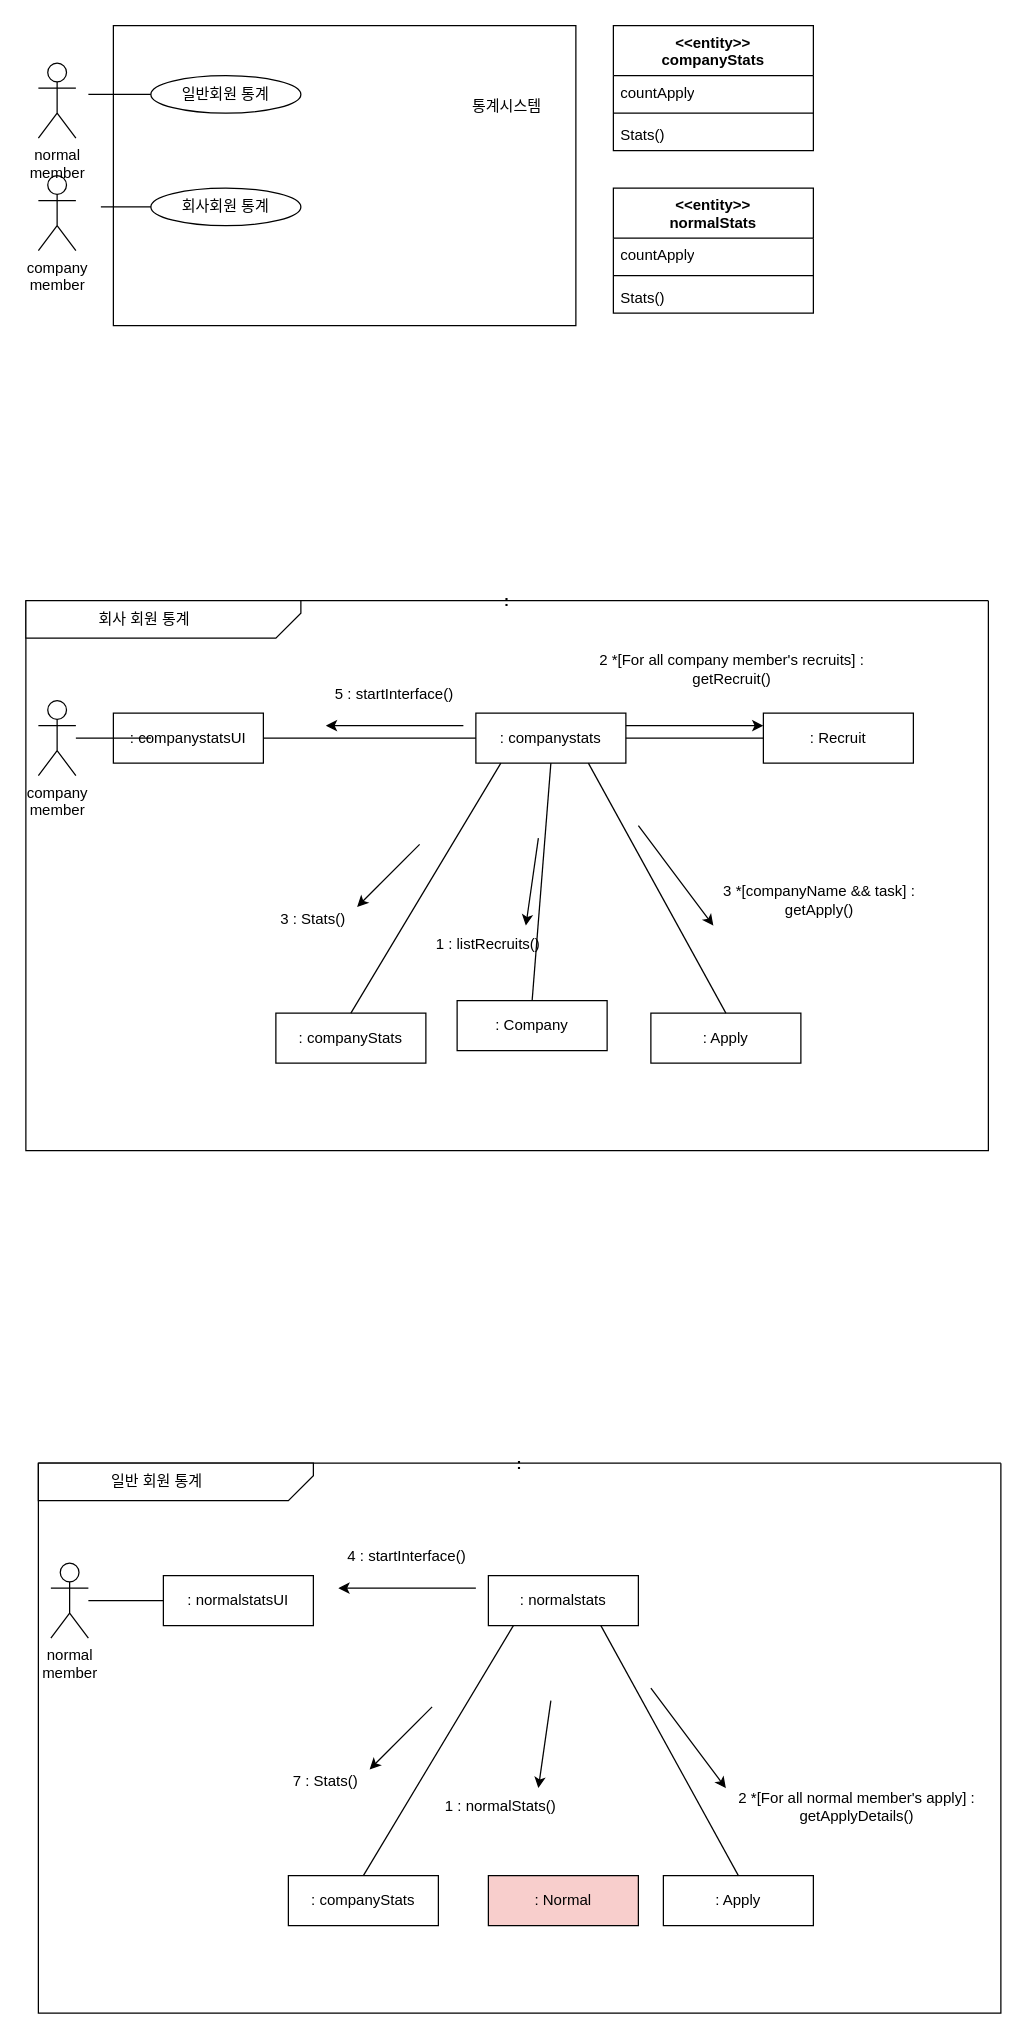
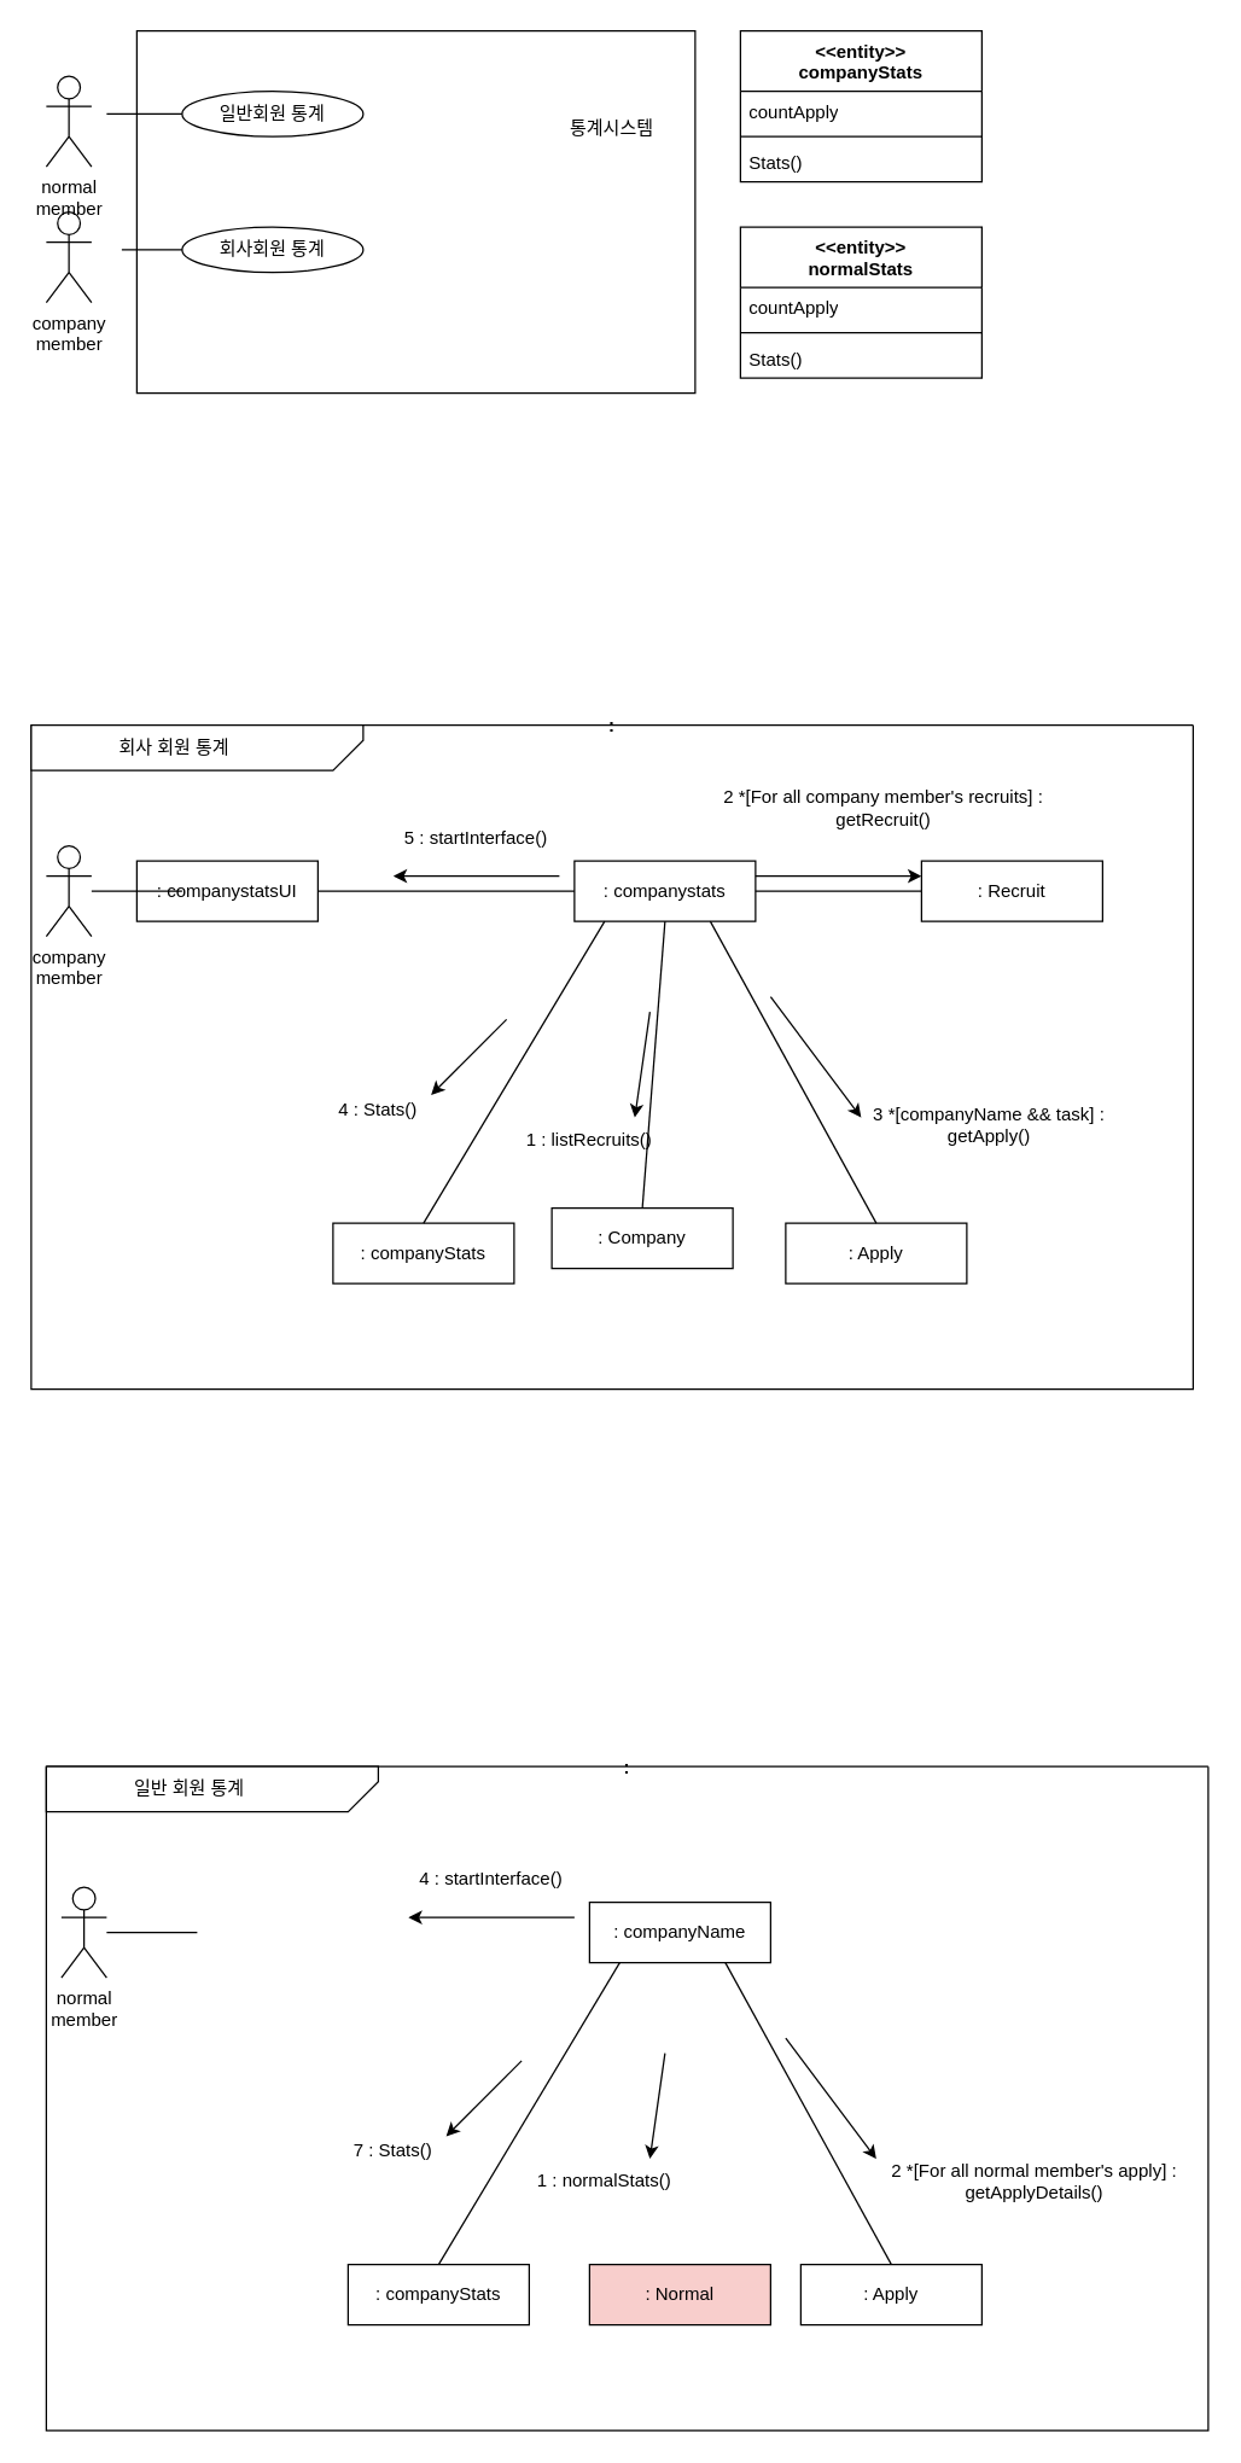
  <mxCell id="0" />
  <mxCell id="1" parent="0" />
  <mxCell id="2" value="" style="rounded=0;whiteSpace=wrap;html=1;" parent="1" vertex="1"><mxGeometry x="90" y="20" width="370" height="240" as="geometry" /></mxCell>
  <mxCell id="3" value="일반회원 통계" style="ellipse;whiteSpace=wrap;html=1;" parent="1" vertex="1"><mxGeometry x="120" y="60" width="120" height="30" as="geometry" /></mxCell>
  <mxCell id="4" value="회사회원 통계" style="ellipse;whiteSpace=wrap;html=1;" parent="1" vertex="1"><mxGeometry x="120" y="150" width="120" height="30" as="geometry" /></mxCell>
  <mxCell id="5" value=":" style="swimlane;startSize=0;" parent="1" vertex="1"><mxGeometry x="20" y="480" width="770" height="440" as="geometry" /></mxCell>
  <mxCell id="6" value="" style="verticalLabelPosition=bottom;verticalAlign=top;html=1;shape=card;whiteSpace=wrap;size=20;arcSize=12;rotation=-180;" parent="5" vertex="1"><mxGeometry width="220" height="30" as="geometry" /></mxCell>
  <mxCell id="7" value="회사 회원 통계" style="text;html=1;strokeColor=none;fillColor=none;align=center;verticalAlign=middle;whiteSpace=wrap;rounded=0;" parent="5" vertex="1"><mxGeometry width="190" height="30" as="geometry" /></mxCell>
  <mxCell id="8" value=": companyStats" style="rounded=0;whiteSpace=wrap;html=1;" parent="5" vertex="1"><mxGeometry x="200" y="330" width="120" height="40" as="geometry" /></mxCell>
  <mxCell id="9" value=": companystatsUI" style="rounded=0;whiteSpace=wrap;html=1;" parent="5" vertex="1"><mxGeometry x="70" y="90" width="120" height="40" as="geometry" /></mxCell>
  <mxCell id="10" value=": companystats" style="rounded=0;whiteSpace=wrap;html=1;" parent="5" vertex="1"><mxGeometry x="360" y="90" width="120" height="40" as="geometry" /></mxCell>
  <mxCell id="11" value="" style="endArrow=none;html=1;rounded=0;entryX=0;entryY=0.5;entryDx=0;entryDy=0;exitX=1;exitY=0.5;exitDx=0;exitDy=0;" parent="5" source="9" target="10" edge="1"><mxGeometry width="50" height="50" relative="1" as="geometry"><mxPoint x="220" y="110" as="sourcePoint" /><mxPoint x="270" y="60" as="targetPoint" /></mxGeometry></mxCell>
  <mxCell id="12" value="" style="endArrow=none;html=1;rounded=0;exitX=0.5;exitY=0;exitDx=0;exitDy=0;entryX=0.5;entryY=1;entryDx=0;entryDy=0;" parent="5" source="8" edge="1"><mxGeometry width="50" height="50" relative="1" as="geometry"><mxPoint x="330" y="180" as="sourcePoint" /><mxPoint x="380" y="130" as="targetPoint" /></mxGeometry></mxCell>
  <mxCell id="13" value="" style="endArrow=classic;html=1;rounded=0;" parent="5" edge="1"><mxGeometry width="50" height="50" relative="1" as="geometry"><mxPoint x="315" y="195" as="sourcePoint" /><mxPoint x="265" y="245" as="targetPoint" /></mxGeometry></mxCell>
  <mxCell id="14" value="" style="endArrow=classic;html=1;rounded=0;" parent="5" edge="1"><mxGeometry width="50" height="50" relative="1" as="geometry"><mxPoint x="335" y="100" as="sourcePoint" /><mxPoint x="240" y="100" as="targetPoint" /><Array as="points"><mxPoint x="350" y="100" /></Array></mxGeometry></mxCell>
  <mxCell id="15" value="5 : startInterface()" style="text;html=1;strokeColor=none;fillColor=none;align=center;verticalAlign=middle;whiteSpace=wrap;rounded=0;" parent="5" vertex="1"><mxGeometry x="230" y="60" width="130" height="30" as="geometry" /></mxCell>
- <mxCell id="16" value="3 *[companyName &amp;amp;&amp;amp; task] :&lt;br&gt;getApply()" style="text;html=1;strokeColor=none;fillColor=none;align=center;verticalAlign=middle;whiteSpace=wrap;rounded=0;" parent="5" vertex="1"><mxGeometry x="520" y="225" width="230" height="30" as="geometry" /></mxCell>
+ <mxCell id="16" value="3 *[companyName &amp;amp;&amp;amp; task] :&lt;br&gt;getApply()" style="text;html=1;strokeColor=none;fillColor=none;align=center;verticalAlign=middle;whiteSpace=wrap;rounded=0;" parent="5" vertex="1"><mxGeometry x="520" y="250" width="230" height="30" as="geometry" /></mxCell>
  <mxCell id="17" value="company&lt;br&gt;member" style="shape=umlActor;verticalLabelPosition=bottom;verticalAlign=top;html=1;outlineConnect=0;" parent="5" vertex="1"><mxGeometry x="10" y="80" width="30" height="60" as="geometry" /></mxCell>
  <mxCell id="18" value="" style="endArrow=none;html=1;rounded=0;" parent="5" source="17" edge="1"><mxGeometry width="50" height="50" relative="1" as="geometry"><mxPoint x="50" y="160" as="sourcePoint" /><mxPoint x="100" y="110" as="targetPoint" /></mxGeometry></mxCell>
- <mxCell id="19" value="3 : Stats()" style="text;html=1;strokeColor=none;fillColor=none;align=center;verticalAlign=middle;whiteSpace=wrap;rounded=0;" parent="5" vertex="1"><mxGeometry x="120" y="240" width="220" height="30" as="geometry" /></mxCell>
+ <mxCell id="19" value="4 : Stats()" style="text;html=1;strokeColor=none;fillColor=none;align=center;verticalAlign=middle;whiteSpace=wrap;rounded=0;" parent="5" vertex="1"><mxGeometry x="120" y="240" width="220" height="30" as="geometry" /></mxCell>
  <mxCell id="20" value="" style="endArrow=none;html=1;rounded=0;entryX=0.5;entryY=1;entryDx=0;entryDy=0;exitX=0.5;exitY=0;exitDx=0;exitDy=0;" parent="5" source="21" target="10" edge="1"><mxGeometry width="50" height="50" relative="1" as="geometry"><mxPoint x="470" y="270" as="sourcePoint" /><mxPoint x="380" y="130" as="targetPoint" /></mxGeometry></mxCell>
  <mxCell id="21" value=": Company" style="rounded=0;whiteSpace=wrap;html=1;" parent="5" vertex="1"><mxGeometry x="345" y="320" width="120" height="40" as="geometry" /></mxCell>
  <mxCell id="22" value="" style="endArrow=classic;html=1;rounded=0;" parent="5" edge="1"><mxGeometry width="50" height="50" relative="1" as="geometry"><mxPoint x="410" y="190" as="sourcePoint" /><mxPoint x="400" y="260" as="targetPoint" /></mxGeometry></mxCell>
  <mxCell id="23" value=": Recruit" style="rounded=0;whiteSpace=wrap;html=1;" parent="5" vertex="1"><mxGeometry x="590" y="90" width="120" height="40" as="geometry" /></mxCell>
  <mxCell id="24" value=": Apply" style="rounded=0;whiteSpace=wrap;html=1;" parent="5" vertex="1"><mxGeometry x="500" y="330" width="120" height="40" as="geometry" /></mxCell>
  <mxCell id="25" value="" style="endArrow=none;html=1;rounded=0;exitX=0.5;exitY=0;exitDx=0;exitDy=0;entryX=0.75;entryY=1;entryDx=0;entryDy=0;" parent="5" source="24" target="10" edge="1"><mxGeometry width="50" height="50" relative="1" as="geometry"><mxPoint x="410" y="180" as="sourcePoint" /><mxPoint x="460" y="130" as="targetPoint" /></mxGeometry></mxCell>
  <mxCell id="26" value="" style="endArrow=none;html=1;rounded=0;entryX=0;entryY=0.5;entryDx=0;entryDy=0;exitX=1;exitY=0.5;exitDx=0;exitDy=0;" parent="5" source="10" target="23" edge="1"><mxGeometry width="50" height="50" relative="1" as="geometry"><mxPoint x="480" y="110" as="sourcePoint" /><mxPoint x="530" y="60" as="targetPoint" /></mxGeometry></mxCell>
  <mxCell id="27" value="" style="endArrow=classic;html=1;rounded=0;" parent="5" edge="1"><mxGeometry width="50" height="50" relative="1" as="geometry"><mxPoint x="480" y="100" as="sourcePoint" /><mxPoint x="590" y="100" as="targetPoint" /></mxGeometry></mxCell>
  <mxCell id="28" value="1 : listRecruits()" style="text;html=1;strokeColor=none;fillColor=none;align=center;verticalAlign=middle;whiteSpace=wrap;rounded=0;" parent="5" vertex="1"><mxGeometry x="260" y="260" width="220" height="30" as="geometry" /></mxCell>
  <mxCell id="29" value="2 *[For all company member's recruits] :&lt;br&gt;getRecruit()" style="text;html=1;strokeColor=none;fillColor=none;align=center;verticalAlign=middle;whiteSpace=wrap;rounded=0;" parent="5" vertex="1"><mxGeometry x="450" y="40" width="230" height="30" as="geometry" /></mxCell>
  <mxCell id="30" value="" style="endArrow=classic;html=1;rounded=0;" parent="5" edge="1"><mxGeometry width="50" height="50" relative="1" as="geometry"><mxPoint x="490" y="180" as="sourcePoint" /><mxPoint x="550" y="260" as="targetPoint" /></mxGeometry></mxCell>
  <mxCell id="31" value="&amp;lt;&amp;lt;entity&amp;gt;&amp;gt;&lt;br&gt;companyStats" style="swimlane;fontStyle=1;align=center;verticalAlign=top;childLayout=stackLayout;horizontal=1;startSize=40;horizontalStack=0;resizeParent=1;resizeParentMax=0;resizeLast=0;collapsible=1;marginBottom=0;whiteSpace=wrap;html=1;" parent="1" vertex="1"><mxGeometry x="490" y="20" width="160" height="100" as="geometry" /></mxCell>
  <mxCell id="32" value="countApply" style="text;strokeColor=none;fillColor=none;align=left;verticalAlign=top;spacingLeft=4;spacingRight=4;overflow=hidden;rotatable=0;points=[[0,0.5],[1,0.5]];portConstraint=eastwest;whiteSpace=wrap;html=1;" parent="31" vertex="1"><mxGeometry y="40" width="160" height="26" as="geometry" /></mxCell>
  <mxCell id="33" value="" style="line;strokeWidth=1;fillColor=none;align=left;verticalAlign=middle;spacingTop=-1;spacingLeft=3;spacingRight=3;rotatable=0;labelPosition=right;points=[];portConstraint=eastwest;strokeColor=inherit;" parent="31" vertex="1"><mxGeometry y="66" width="160" height="8" as="geometry" /></mxCell>
  <mxCell id="34" value="Stats()" style="text;strokeColor=none;fillColor=none;align=left;verticalAlign=top;spacingLeft=4;spacingRight=4;overflow=hidden;rotatable=0;points=[[0,0.5],[1,0.5]];portConstraint=eastwest;whiteSpace=wrap;html=1;" parent="31" vertex="1"><mxGeometry y="74" width="160" height="26" as="geometry" /></mxCell>
  <mxCell id="35" value="&amp;lt;&amp;lt;entity&amp;gt;&amp;gt;&lt;br&gt;normalStats" style="swimlane;fontStyle=1;align=center;verticalAlign=top;childLayout=stackLayout;horizontal=1;startSize=40;horizontalStack=0;resizeParent=1;resizeParentMax=0;resizeLast=0;collapsible=1;marginBottom=0;whiteSpace=wrap;html=1;" parent="1" vertex="1"><mxGeometry x="490" y="150" width="160" height="100" as="geometry" /></mxCell>
  <mxCell id="36" value="countApply" style="text;strokeColor=none;fillColor=none;align=left;verticalAlign=top;spacingLeft=4;spacingRight=4;overflow=hidden;rotatable=0;points=[[0,0.5],[1,0.5]];portConstraint=eastwest;whiteSpace=wrap;html=1;" parent="35" vertex="1"><mxGeometry y="40" width="160" height="26" as="geometry" /></mxCell>
  <mxCell id="37" value="" style="line;strokeWidth=1;fillColor=none;align=left;verticalAlign=middle;spacingTop=-1;spacingLeft=3;spacingRight=3;rotatable=0;labelPosition=right;points=[];portConstraint=eastwest;strokeColor=inherit;" parent="35" vertex="1"><mxGeometry y="66" width="160" height="8" as="geometry" /></mxCell>
  <mxCell id="38" value="Stats()" style="text;strokeColor=none;fillColor=none;align=left;verticalAlign=top;spacingLeft=4;spacingRight=4;overflow=hidden;rotatable=0;points=[[0,0.5],[1,0.5]];portConstraint=eastwest;whiteSpace=wrap;html=1;" parent="35" vertex="1"><mxGeometry y="74" width="160" height="26" as="geometry" /></mxCell>
  <mxCell id="39" value="company&lt;br&gt;member" style="shape=umlActor;verticalLabelPosition=bottom;verticalAlign=top;html=1;outlineConnect=0;" parent="1" vertex="1"><mxGeometry x="30" y="140" width="30" height="60" as="geometry" /></mxCell>
  <mxCell id="40" value="normal&lt;br&gt;member" style="shape=umlActor;verticalLabelPosition=bottom;verticalAlign=top;html=1;outlineConnect=0;" parent="1" vertex="1"><mxGeometry x="30" y="50" width="30" height="60" as="geometry" /></mxCell>
  <mxCell id="41" value="" style="endArrow=none;html=1;rounded=0;entryX=0;entryY=0.5;entryDx=0;entryDy=0;" parent="1" target="3" edge="1"><mxGeometry width="50" height="50" relative="1" as="geometry"><mxPoint x="70" y="75" as="sourcePoint" /><mxPoint x="120" y="30" as="targetPoint" /></mxGeometry></mxCell>
  <mxCell id="42" value="" style="endArrow=none;html=1;rounded=0;entryX=0;entryY=0.5;entryDx=0;entryDy=0;" parent="1" target="4" edge="1"><mxGeometry width="50" height="50" relative="1" as="geometry"><mxPoint x="80" y="165" as="sourcePoint" /><mxPoint x="110" y="170" as="targetPoint" /></mxGeometry></mxCell>
  <mxCell id="43" value="통계시스템" style="text;html=1;strokeColor=none;fillColor=none;align=center;verticalAlign=middle;whiteSpace=wrap;rounded=0;" parent="1" vertex="1"><mxGeometry x="365" y="70" width="80" height="30" as="geometry" /></mxCell>
  <mxCell id="44" value=":" style="swimlane;startSize=0;" parent="1" vertex="1"><mxGeometry x="30" y="1170" width="770" height="440" as="geometry" /></mxCell>
  <mxCell id="45" value="" style="verticalLabelPosition=bottom;verticalAlign=top;html=1;shape=card;whiteSpace=wrap;size=20;arcSize=12;rotation=-180;" parent="44" vertex="1"><mxGeometry width="220" height="30" as="geometry" /></mxCell>
  <mxCell id="46" value="일반 회원 통계" style="text;html=1;strokeColor=none;fillColor=none;align=center;verticalAlign=middle;whiteSpace=wrap;rounded=0;" parent="44" vertex="1"><mxGeometry width="190" height="30" as="geometry" /></mxCell>
  <mxCell id="47" value=": companyStats" style="rounded=0;whiteSpace=wrap;html=1;" parent="44" vertex="1"><mxGeometry x="200" y="330" width="120" height="40" as="geometry" /></mxCell>
- <mxCell id="48" value=": normalstatsUI" style="rounded=0;whiteSpace=wrap;html=1;" parent="44" vertex="1"><mxGeometry x="100" y="90" width="120" height="40" as="geometry" /></mxCell>
- <mxCell id="49" value=": normalstats" style="rounded=0;whiteSpace=wrap;html=1;" parent="44" vertex="1"><mxGeometry x="360" y="90" width="120" height="40" as="geometry" /></mxCell>
+ <mxCell id="49" value=": companyName" style="rounded=0;whiteSpace=wrap;html=1;" parent="44" vertex="1"><mxGeometry x="360" y="90" width="120" height="40" as="geometry" /></mxCell>
  <mxCell id="50" value="" style="endArrow=none;html=1;rounded=0;exitX=0.5;exitY=0;exitDx=0;exitDy=0;entryX=0.5;entryY=1;entryDx=0;entryDy=0;" parent="44" source="47" edge="1"><mxGeometry width="50" height="50" relative="1" as="geometry"><mxPoint x="330" y="180" as="sourcePoint" /><mxPoint x="380" y="130" as="targetPoint" /></mxGeometry></mxCell>
  <mxCell id="51" value="" style="endArrow=classic;html=1;rounded=0;" parent="44" edge="1"><mxGeometry width="50" height="50" relative="1" as="geometry"><mxPoint x="315" y="195" as="sourcePoint" /><mxPoint x="265" y="245" as="targetPoint" /></mxGeometry></mxCell>
  <mxCell id="52" value="" style="endArrow=classic;html=1;rounded=0;" parent="44" edge="1"><mxGeometry width="50" height="50" relative="1" as="geometry"><mxPoint x="335" y="100" as="sourcePoint" /><mxPoint x="240" y="100" as="targetPoint" /><Array as="points"><mxPoint x="350" y="100" /></Array></mxGeometry></mxCell>
  <mxCell id="53" value="4 : startInterface()" style="text;html=1;strokeColor=none;fillColor=none;align=center;verticalAlign=middle;whiteSpace=wrap;rounded=0;" parent="44" vertex="1"><mxGeometry x="230" y="60" width="130" height="30" as="geometry" /></mxCell>
  <mxCell id="54" value="normal&lt;br&gt;member" style="shape=umlActor;verticalLabelPosition=bottom;verticalAlign=top;html=1;outlineConnect=0;" parent="44" vertex="1"><mxGeometry x="10" y="80" width="30" height="60" as="geometry" /></mxCell>
  <mxCell id="55" value="" style="endArrow=none;html=1;rounded=0;" parent="44" source="54" edge="1"><mxGeometry width="50" height="50" relative="1" as="geometry"><mxPoint x="50" y="160" as="sourcePoint" /><mxPoint x="100" y="110" as="targetPoint" /></mxGeometry></mxCell>
  <mxCell id="56" value="7 : Stats()" style="text;html=1;strokeColor=none;fillColor=none;align=center;verticalAlign=middle;whiteSpace=wrap;rounded=0;" parent="44" vertex="1"><mxGeometry x="120" y="240" width="220" height="30" as="geometry" /></mxCell>
  <mxCell id="57" value=": Normal" style="rounded=0;whiteSpace=wrap;html=1;fillColor=#f8cecc;" parent="44" vertex="1"><mxGeometry x="360" y="330" width="120" height="40" as="geometry" /></mxCell>
  <mxCell id="58" value="" style="endArrow=classic;html=1;rounded=0;" parent="44" edge="1"><mxGeometry width="50" height="50" relative="1" as="geometry"><mxPoint x="410" y="190" as="sourcePoint" /><mxPoint x="400" y="260" as="targetPoint" /></mxGeometry></mxCell>
  <mxCell id="59" value=": Apply" style="rounded=0;whiteSpace=wrap;html=1;" parent="44" vertex="1"><mxGeometry x="500" y="330" width="120" height="40" as="geometry" /></mxCell>
  <mxCell id="60" value="" style="endArrow=none;html=1;rounded=0;exitX=0.5;exitY=0;exitDx=0;exitDy=0;entryX=0.75;entryY=1;entryDx=0;entryDy=0;" parent="44" source="59" target="49" edge="1"><mxGeometry width="50" height="50" relative="1" as="geometry"><mxPoint x="410" y="180" as="sourcePoint" /><mxPoint x="460" y="130" as="targetPoint" /></mxGeometry></mxCell>
  <mxCell id="61" value="1 : normalStats()" style="text;html=1;strokeColor=none;fillColor=none;align=center;verticalAlign=middle;whiteSpace=wrap;rounded=0;" parent="44" vertex="1"><mxGeometry x="260" y="260" width="220" height="30" as="geometry" /></mxCell>
  <mxCell id="62" value="2 *[For all normal member's apply] :&lt;br&gt;getApplyDetails()" style="text;html=1;strokeColor=none;fillColor=none;align=center;verticalAlign=middle;whiteSpace=wrap;rounded=0;" parent="44" vertex="1"><mxGeometry x="540" y="260" width="230" height="30" as="geometry" /></mxCell>
  <mxCell id="63" value="" style="endArrow=classic;html=1;rounded=0;" parent="44" edge="1"><mxGeometry width="50" height="50" relative="1" as="geometry"><mxPoint x="490" y="180" as="sourcePoint" /><mxPoint x="550" y="260" as="targetPoint" /></mxGeometry></mxCell>
